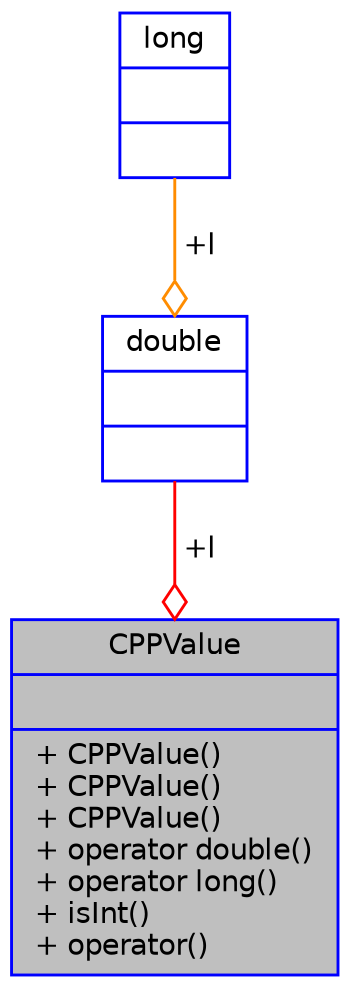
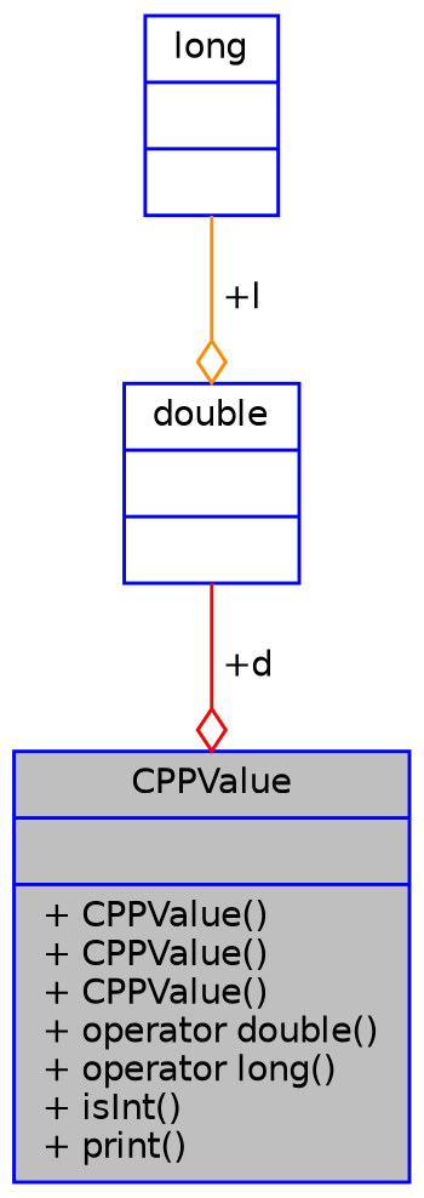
  digraph {
    node [color=blue fillcolor=white fontname=Helvetica fontsize=10 shape=record style=filled]
    edge [arrowhead=odiamond fontname=Helvetica fontsize=10 labelfontname=Helvetica labelfontsize=10 style=solid]
-   n1 [fillcolor=grey75 fontcolor=black height=0.2 label="{CPPValue\n||+ CPPValue()\l+ CPPValue()\l+ CPPValue()\l+ operator double()\l+ operator long()\l+ isInt()\l+ operator()\l}" width=0.4]
+   n1 [fillcolor=grey75 fontcolor=black height=0.2 label="{CPPValue\n||+ CPPValue()\l+ CPPValue()\l+ CPPValue()\l+ operator double()\l+ operator long()\l+ isInt()\l+ print()\l}" width=0.4]
    n2 [height=0.2 label="{double\n||}" width=0.4]
    n3 [height=0.2 label="{long\n||}" width=0.4]
-   n2 -> n1 [color=red label=" +l"]
+   n2 -> n1 [color=red label=" +d"]
    n3 -> n2 [color=darkorange label=" +l"]
  }
